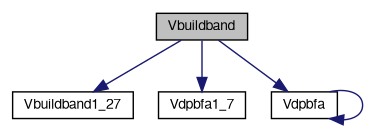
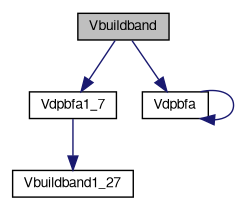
  digraph {
    rankdir=TB
    node [color=black fillcolor=white fontname=FreeSans fontsize=10 shape=record style=filled]
    edge [color=midnightblue fontname=FreeSans fontsize=10 labelfontname=FreeSans labelfontsize=10 style=solid]
    n1 [fillcolor=grey75 fontcolor=black height=0.2 label=Vbuildband width=0.4]
    n2 [height=0.2 label=Vbuildband1_27 width=0.4]
    n3 [height=0.2 label=Vdpbfa1_7 width=0.4]
    n4 [height=0.2 label=Vdpbfa width=0.4]
-   n1 -> n2
+   n3 -> n2
    n1 -> n3
    n1 -> n4
    n4 -> n4
  }
